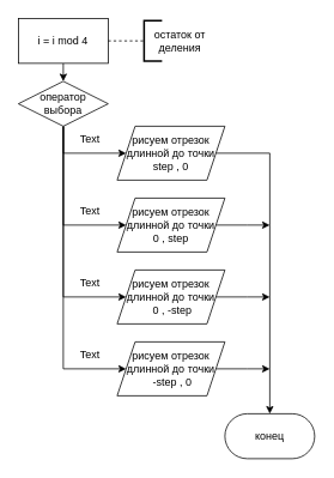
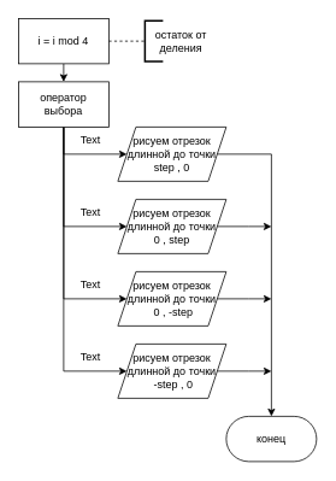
  <mxCell id="0" />
  <mxCell id="1" parent="0" />
  <mxCell id="2" value="конец" style="rounded=1;whiteSpace=wrap;html=1;arcSize=50;" vertex="1" parent="1"><mxGeometry x="250" y="460" width="100" height="50" as="geometry" /></mxCell>
  <mxCell id="3" style="edgeStyle=orthogonalEdgeStyle;rounded=0;orthogonalLoop=1;jettySize=auto;html=1;exitX=0.5;exitY=1;exitDx=0;exitDy=0;entryX=0.5;entryY=0;entryDx=0;entryDy=0;" edge="1" parent="1" source="4" target="12"><mxGeometry relative="1" as="geometry" /></mxCell>
  <mxCell id="4" value="i = i mod 4" style="rounded=0;whiteSpace=wrap;html=1;" vertex="1" parent="1"><mxGeometry x="20" y="20" width="100" height="50" as="geometry" /></mxCell>
  <mxCell id="5" value="" style="endArrow=none;dashed=1;html=1;rounded=0;exitX=1;exitY=0.5;exitDx=0;exitDy=0;entryX=0;entryY=0.5;entryDx=0;entryDy=0;entryPerimeter=0;" edge="1" parent="1" source="4" target="6"><mxGeometry width="50" height="50" relative="1" as="geometry"><mxPoint x="260" y="90" as="sourcePoint" /><mxPoint x="170" y="40" as="targetPoint" /></mxGeometry></mxCell>
  <mxCell id="6" value="" style="strokeWidth=2;html=1;shape=mxgraph.flowchart.annotation_1;align=left;pointerEvents=1;" vertex="1" parent="1"><mxGeometry x="160" y="22.5" width="20" height="45" as="geometry" /></mxCell>
  <mxCell id="7" value="остаток от деления" style="text;html=1;strokeColor=none;fillColor=none;align=center;verticalAlign=middle;whiteSpace=wrap;rounded=0;" vertex="1" parent="1"><mxGeometry x="170" y="30" width="60" height="30" as="geometry" /></mxCell>
  <mxCell id="8" style="edgeStyle=orthogonalEdgeStyle;rounded=0;orthogonalLoop=1;jettySize=auto;html=1;exitX=0.5;exitY=1;exitDx=0;exitDy=0;entryX=0;entryY=0.5;entryDx=0;entryDy=0;" edge="1" parent="1" source="12" target="14"><mxGeometry relative="1" as="geometry" /></mxCell>
  <mxCell id="9" style="edgeStyle=orthogonalEdgeStyle;rounded=0;orthogonalLoop=1;jettySize=auto;html=1;exitX=0.5;exitY=1;exitDx=0;exitDy=0;entryX=0;entryY=0.5;entryDx=0;entryDy=0;" edge="1" parent="1" source="12" target="16"><mxGeometry relative="1" as="geometry"><Array as="points"><mxPoint x="70" y="250" /></Array></mxGeometry></mxCell>
  <mxCell id="10" style="edgeStyle=orthogonalEdgeStyle;rounded=0;orthogonalLoop=1;jettySize=auto;html=1;exitX=0.5;exitY=1;exitDx=0;exitDy=0;entryX=0;entryY=0.5;entryDx=0;entryDy=0;" edge="1" parent="1" source="12" target="18"><mxGeometry relative="1" as="geometry"><Array as="points"><mxPoint x="70" y="330" /></Array></mxGeometry></mxCell>
  <mxCell id="11" style="edgeStyle=orthogonalEdgeStyle;rounded=0;orthogonalLoop=1;jettySize=auto;html=1;exitX=0.5;exitY=1;exitDx=0;exitDy=0;entryX=0;entryY=0.5;entryDx=0;entryDy=0;" edge="1" parent="1" source="12" target="20"><mxGeometry relative="1" as="geometry"><Array as="points"><mxPoint x="70" y="410" /></Array></mxGeometry></mxCell>
- <mxCell id="12" value="оператор &lt;br&gt;выбора" style="rhombus;whiteSpace=wrap;html=1;" vertex="1" parent="1"><mxGeometry x="20" y="90" width="100" height="50" as="geometry" /></mxCell>
+ <mxCell id="12" value="оператор &lt;br&gt;выбора" style="whiteSpace=wrap;html=1;rounded=0;" vertex="1" parent="1"><mxGeometry x="20" y="90" width="100" height="50" as="geometry" /></mxCell>
  <mxCell id="13" style="edgeStyle=orthogonalEdgeStyle;rounded=0;orthogonalLoop=1;jettySize=auto;html=1;exitX=1;exitY=0.5;exitDx=0;exitDy=0;entryX=0.5;entryY=0;entryDx=0;entryDy=0;" edge="1" parent="1" source="14" target="2"><mxGeometry relative="1" as="geometry"><Array as="points"><mxPoint x="300" y="170" /></Array></mxGeometry></mxCell>
  <mxCell id="14" value="рисуем отрезок длинной до точки step , 0" style="shape=parallelogram;perimeter=parallelogramPerimeter;whiteSpace=wrap;html=1;fixedSize=1;" vertex="1" parent="1"><mxGeometry x="130" y="140" width="120" height="60" as="geometry" /></mxCell>
  <mxCell id="15" style="edgeStyle=orthogonalEdgeStyle;rounded=0;orthogonalLoop=1;jettySize=auto;html=1;exitX=1;exitY=0.5;exitDx=0;exitDy=0;" edge="1" parent="1" source="16"><mxGeometry relative="1" as="geometry"><mxPoint x="300" y="250" as="targetPoint" /></mxGeometry></mxCell>
  <mxCell id="16" value="рисуем отрезок длинной до точки &lt;br&gt;0 , step" style="shape=parallelogram;perimeter=parallelogramPerimeter;whiteSpace=wrap;html=1;fixedSize=1;" vertex="1" parent="1"><mxGeometry x="130" y="220" width="120" height="60" as="geometry" /></mxCell>
  <mxCell id="17" style="edgeStyle=orthogonalEdgeStyle;rounded=0;orthogonalLoop=1;jettySize=auto;html=1;exitX=1;exitY=0.5;exitDx=0;exitDy=0;" edge="1" parent="1" source="18"><mxGeometry relative="1" as="geometry"><mxPoint x="300" y="330" as="targetPoint" /></mxGeometry></mxCell>
  <mxCell id="18" value="рисуем отрезок длинной до точки&lt;br&gt;&amp;nbsp;0 , -step" style="shape=parallelogram;perimeter=parallelogramPerimeter;whiteSpace=wrap;html=1;fixedSize=1;" vertex="1" parent="1"><mxGeometry x="130" y="300" width="120" height="60" as="geometry" /></mxCell>
  <mxCell id="19" style="edgeStyle=orthogonalEdgeStyle;rounded=0;orthogonalLoop=1;jettySize=auto;html=1;exitX=1;exitY=0.5;exitDx=0;exitDy=0;" edge="1" parent="1" source="20"><mxGeometry relative="1" as="geometry"><mxPoint x="300" y="410" as="targetPoint" /></mxGeometry></mxCell>
  <mxCell id="20" value="рисуем отрезок длинной до точки&lt;br&gt;&amp;nbsp;-step , 0" style="shape=parallelogram;perimeter=parallelogramPerimeter;whiteSpace=wrap;html=1;fixedSize=1;" vertex="1" parent="1"><mxGeometry x="130" y="380" width="120" height="60" as="geometry" /></mxCell>
  <mxCell id="21" value="Text" style="text;html=1;strokeColor=none;fillColor=none;align=center;verticalAlign=middle;whiteSpace=wrap;rounded=0;" vertex="1" parent="1"><mxGeometry x="70" y="140" width="60" height="30" as="geometry" /></mxCell>
  <mxCell id="22" value="Text" style="text;html=1;strokeColor=none;fillColor=none;align=center;verticalAlign=middle;whiteSpace=wrap;rounded=0;" vertex="1" parent="1"><mxGeometry x="70" y="220" width="60" height="30" as="geometry" /></mxCell>
  <mxCell id="23" value="Text" style="text;html=1;strokeColor=none;fillColor=none;align=center;verticalAlign=middle;whiteSpace=wrap;rounded=0;" vertex="1" parent="1"><mxGeometry x="70" y="300" width="60" height="30" as="geometry" /></mxCell>
  <mxCell id="24" value="Text" style="text;html=1;strokeColor=none;fillColor=none;align=center;verticalAlign=middle;whiteSpace=wrap;rounded=0;" vertex="1" parent="1"><mxGeometry x="70" y="380" width="60" height="30" as="geometry" /></mxCell>
